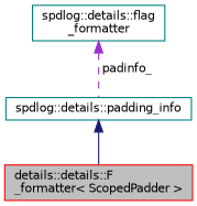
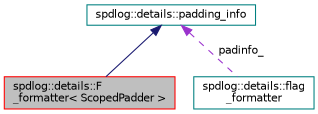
  digraph {
    node [color=teal fillcolor=white fontname=Helvetica fontsize=10 shape=record style=filled]
    edge [dir=back fontname=Helvetica fontsize=10 labelfontname=Helvetica labelfontsize=10]
-   n1 [color=red fillcolor=grey75 fontcolor=black height=0.2 label="details::details::F\l_formatter\< ScopedPadder \>" width=0.4]
+   n1 [color=red fillcolor=grey75 fontcolor=black height=0.2 label="spdlog::details::F\l_formatter\< ScopedPadder \>" width=0.4]
    n2 [height=0.2 label="spdlog::details::flag\l_formatter" width=0.4]
    n3 [height=0.2 label="spdlog::details::padding_info" width=0.4]
    n3 -> n1 [color=midnightblue style=solid]
-   n2 -> n3 [color=darkorchid3 label=" padinfo_" style=dashed]
+   n3 -> n2 [color=darkorchid3 label=" padinfo_" style=dashed]
  }
